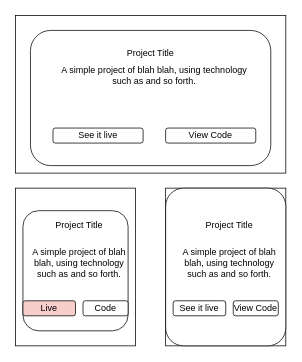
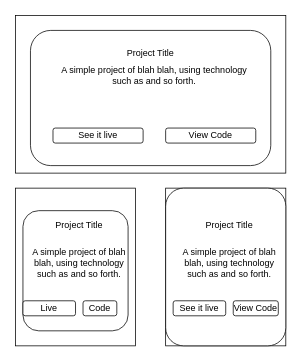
  <mxCell id="0" />
  <mxCell id="1" parent="0" />
  <mxCell id="2" value="" style="rounded=0;whiteSpace=wrap;html=1;" parent="1" vertex="1"><mxGeometry x="20" y="20" width="360" height="210" as="geometry" /></mxCell>
  <mxCell id="3" value="" style="rounded=1;whiteSpace=wrap;html=1;" parent="1" vertex="1"><mxGeometry x="40" y="40" width="320" height="180" as="geometry" /></mxCell>
  <mxCell id="4" value="Project Title" style="text;html=1;strokeColor=none;fillColor=none;align=center;verticalAlign=middle;whiteSpace=wrap;rounded=0;" parent="1" vertex="1"><mxGeometry x="140" y="60" width="120" height="20" as="geometry" /></mxCell>
  <mxCell id="5" value="See it live" style="rounded=1;whiteSpace=wrap;html=1;" parent="1" vertex="1"><mxGeometry x="70" y="170" width="120" height="20" as="geometry" /></mxCell>
  <mxCell id="6" value="View Code" style="rounded=1;whiteSpace=wrap;html=1;" parent="1" vertex="1"><mxGeometry x="220" y="170" width="120" height="20" as="geometry" /></mxCell>
  <mxCell id="7" value="A simple project of blah blah, using technology such as and so forth." style="text;html=1;strokeColor=none;fillColor=none;align=center;verticalAlign=middle;whiteSpace=wrap;rounded=0;" parent="1" vertex="1"><mxGeometry x="70" y="90" width="270" height="20" as="geometry" /></mxCell>
  <mxCell id="8" value="" style="rounded=0;whiteSpace=wrap;html=1;" parent="1" vertex="1"><mxGeometry x="20" y="250" width="160" height="210" as="geometry" /></mxCell>
  <mxCell id="9" value="" style="rounded=1;whiteSpace=wrap;html=1;" parent="1" vertex="1"><mxGeometry x="30" y="280" width="140" height="160" as="geometry" /></mxCell>
  <mxCell id="10" value="Project Title" style="text;html=1;strokeColor=none;fillColor=none;align=center;verticalAlign=middle;whiteSpace=wrap;rounded=0;" parent="1" vertex="1"><mxGeometry x="45" y="290" width="120" height="20" as="geometry" /></mxCell>
- <mxCell id="11" value="Live" style="rounded=1;whiteSpace=wrap;html=1;fillColor=#f8cecc;" parent="1" vertex="1"><mxGeometry x="30" y="400" width="70" height="20" as="geometry" /></mxCell>
- <mxCell id="12" value="Code" style="rounded=1;whiteSpace=wrap;html=1;" parent="1" vertex="1"><mxGeometry x="110" y="400" width="60" height="20" as="geometry" /></mxCell>
+ <mxCell id="11" value="Live" style="rounded=1;whiteSpace=wrap;html=1;" parent="1" vertex="1"><mxGeometry x="30" y="400" width="70" height="20" as="geometry" /></mxCell>
+ <mxCell id="12" value="Code" style="rounded=1;whiteSpace=wrap;html=1;" parent="1" vertex="1"><mxGeometry x="110" y="400" width="45" height="20" as="geometry" /></mxCell>
  <mxCell id="13" value="A simple project of blah blah, using technology such as and so forth." style="text;html=1;strokeColor=none;fillColor=none;align=center;verticalAlign=middle;whiteSpace=wrap;rounded=0;" parent="1" vertex="1"><mxGeometry x="35" y="340" width="140" height="20" as="geometry" /></mxCell>
  <mxCell id="14" value="" style="rounded=0;whiteSpace=wrap;html=1;" parent="1" vertex="1"><mxGeometry x="220" y="250" width="160" height="210" as="geometry" /></mxCell>
  <mxCell id="15" value="" style="rounded=1;whiteSpace=wrap;html=1;" parent="1" vertex="1"><mxGeometry x="220" y="250" width="160" height="210" as="geometry" /></mxCell>
  <mxCell id="16" value="Project Title" style="text;html=1;strokeColor=none;fillColor=none;align=center;verticalAlign=middle;whiteSpace=wrap;rounded=0;" parent="1" vertex="1"><mxGeometry x="245" y="290" width="120" height="20" as="geometry" /></mxCell>
  <mxCell id="17" value="See it live" style="rounded=1;whiteSpace=wrap;html=1;" parent="1" vertex="1"><mxGeometry x="230" y="400" width="70" height="20" as="geometry" /></mxCell>
  <mxCell id="18" value="View Code" style="rounded=1;whiteSpace=wrap;html=1;" parent="1" vertex="1"><mxGeometry x="310" y="400" width="60" height="20" as="geometry" /></mxCell>
  <mxCell id="19" value="A simple project of blah blah, using technology such as and so forth." style="text;html=1;strokeColor=none;fillColor=none;align=center;verticalAlign=middle;whiteSpace=wrap;rounded=0;" parent="1" vertex="1"><mxGeometry x="235" y="340" width="140" height="20" as="geometry" /></mxCell>
